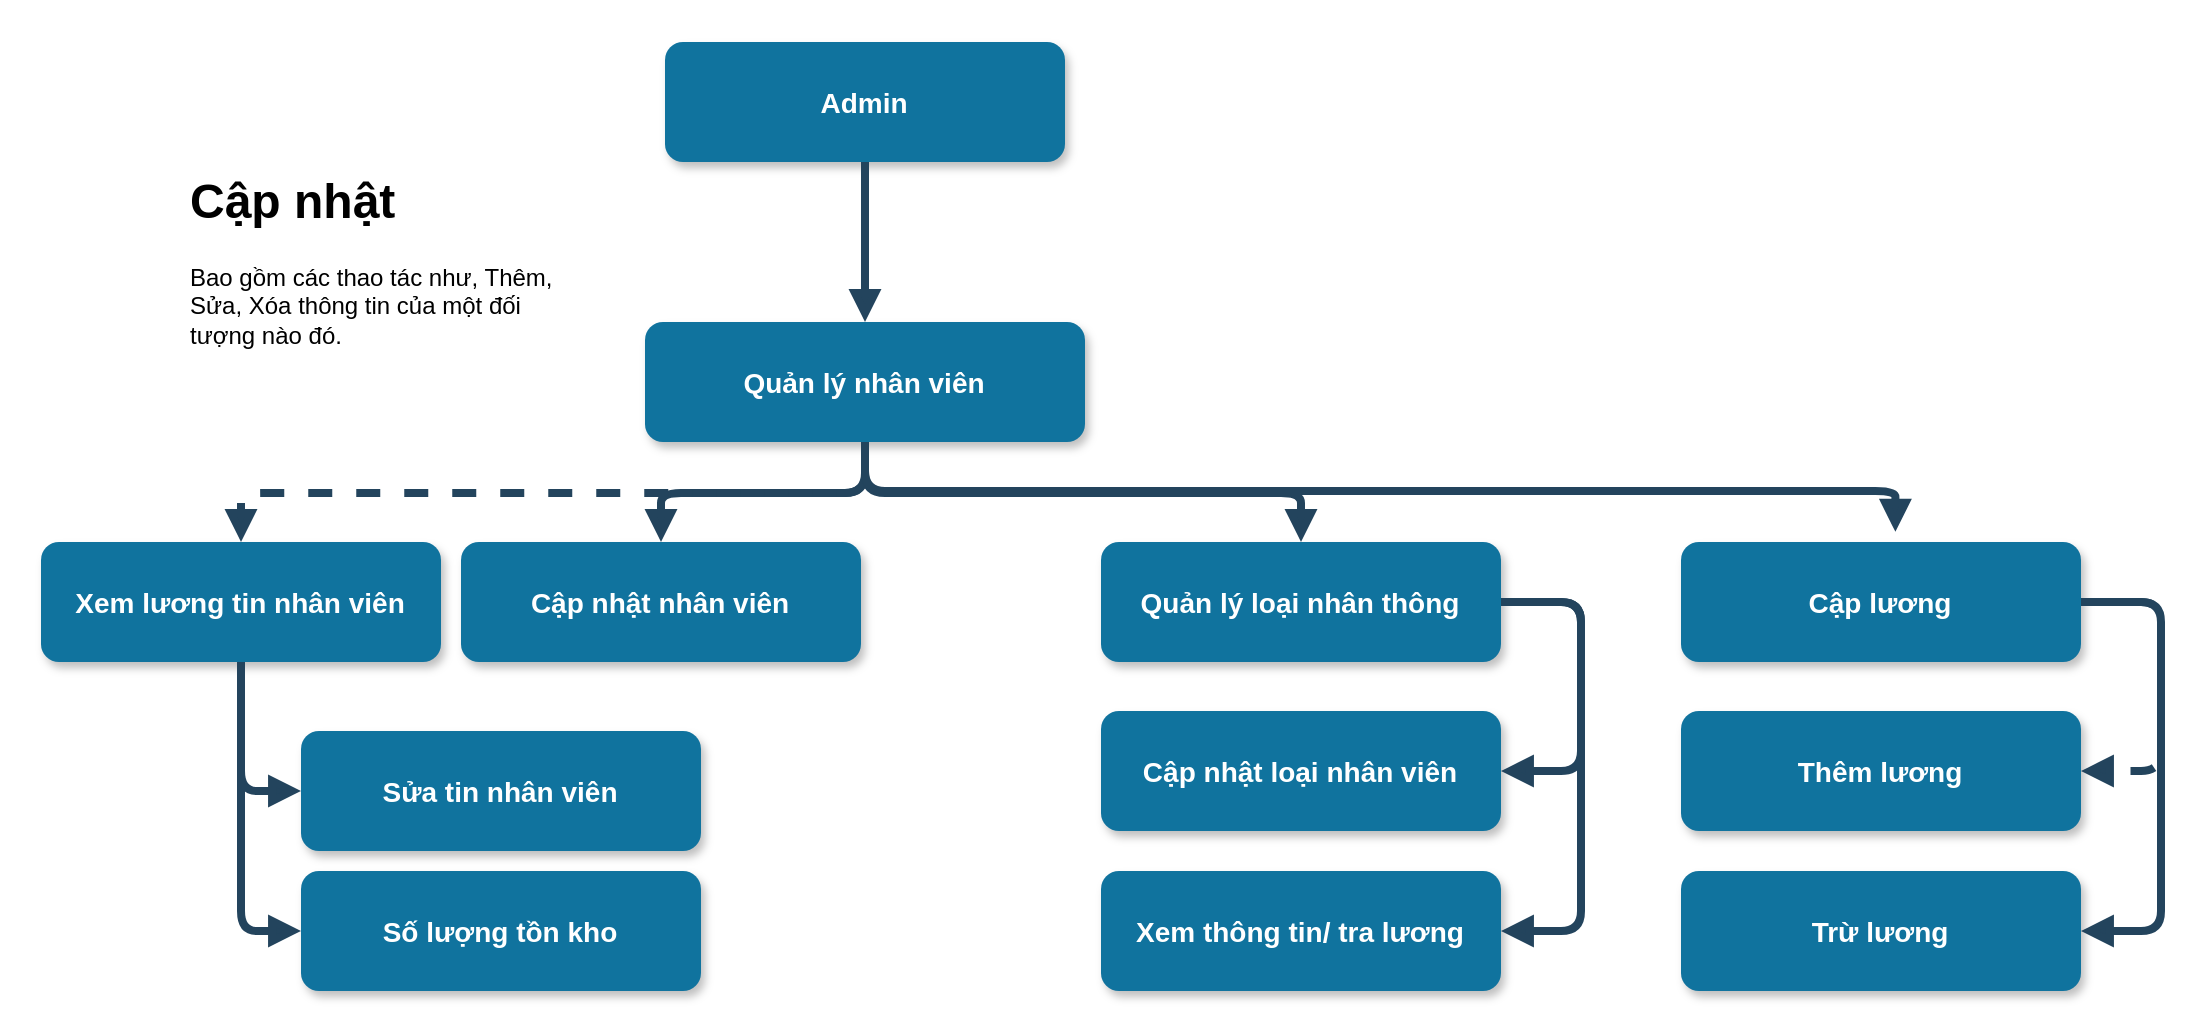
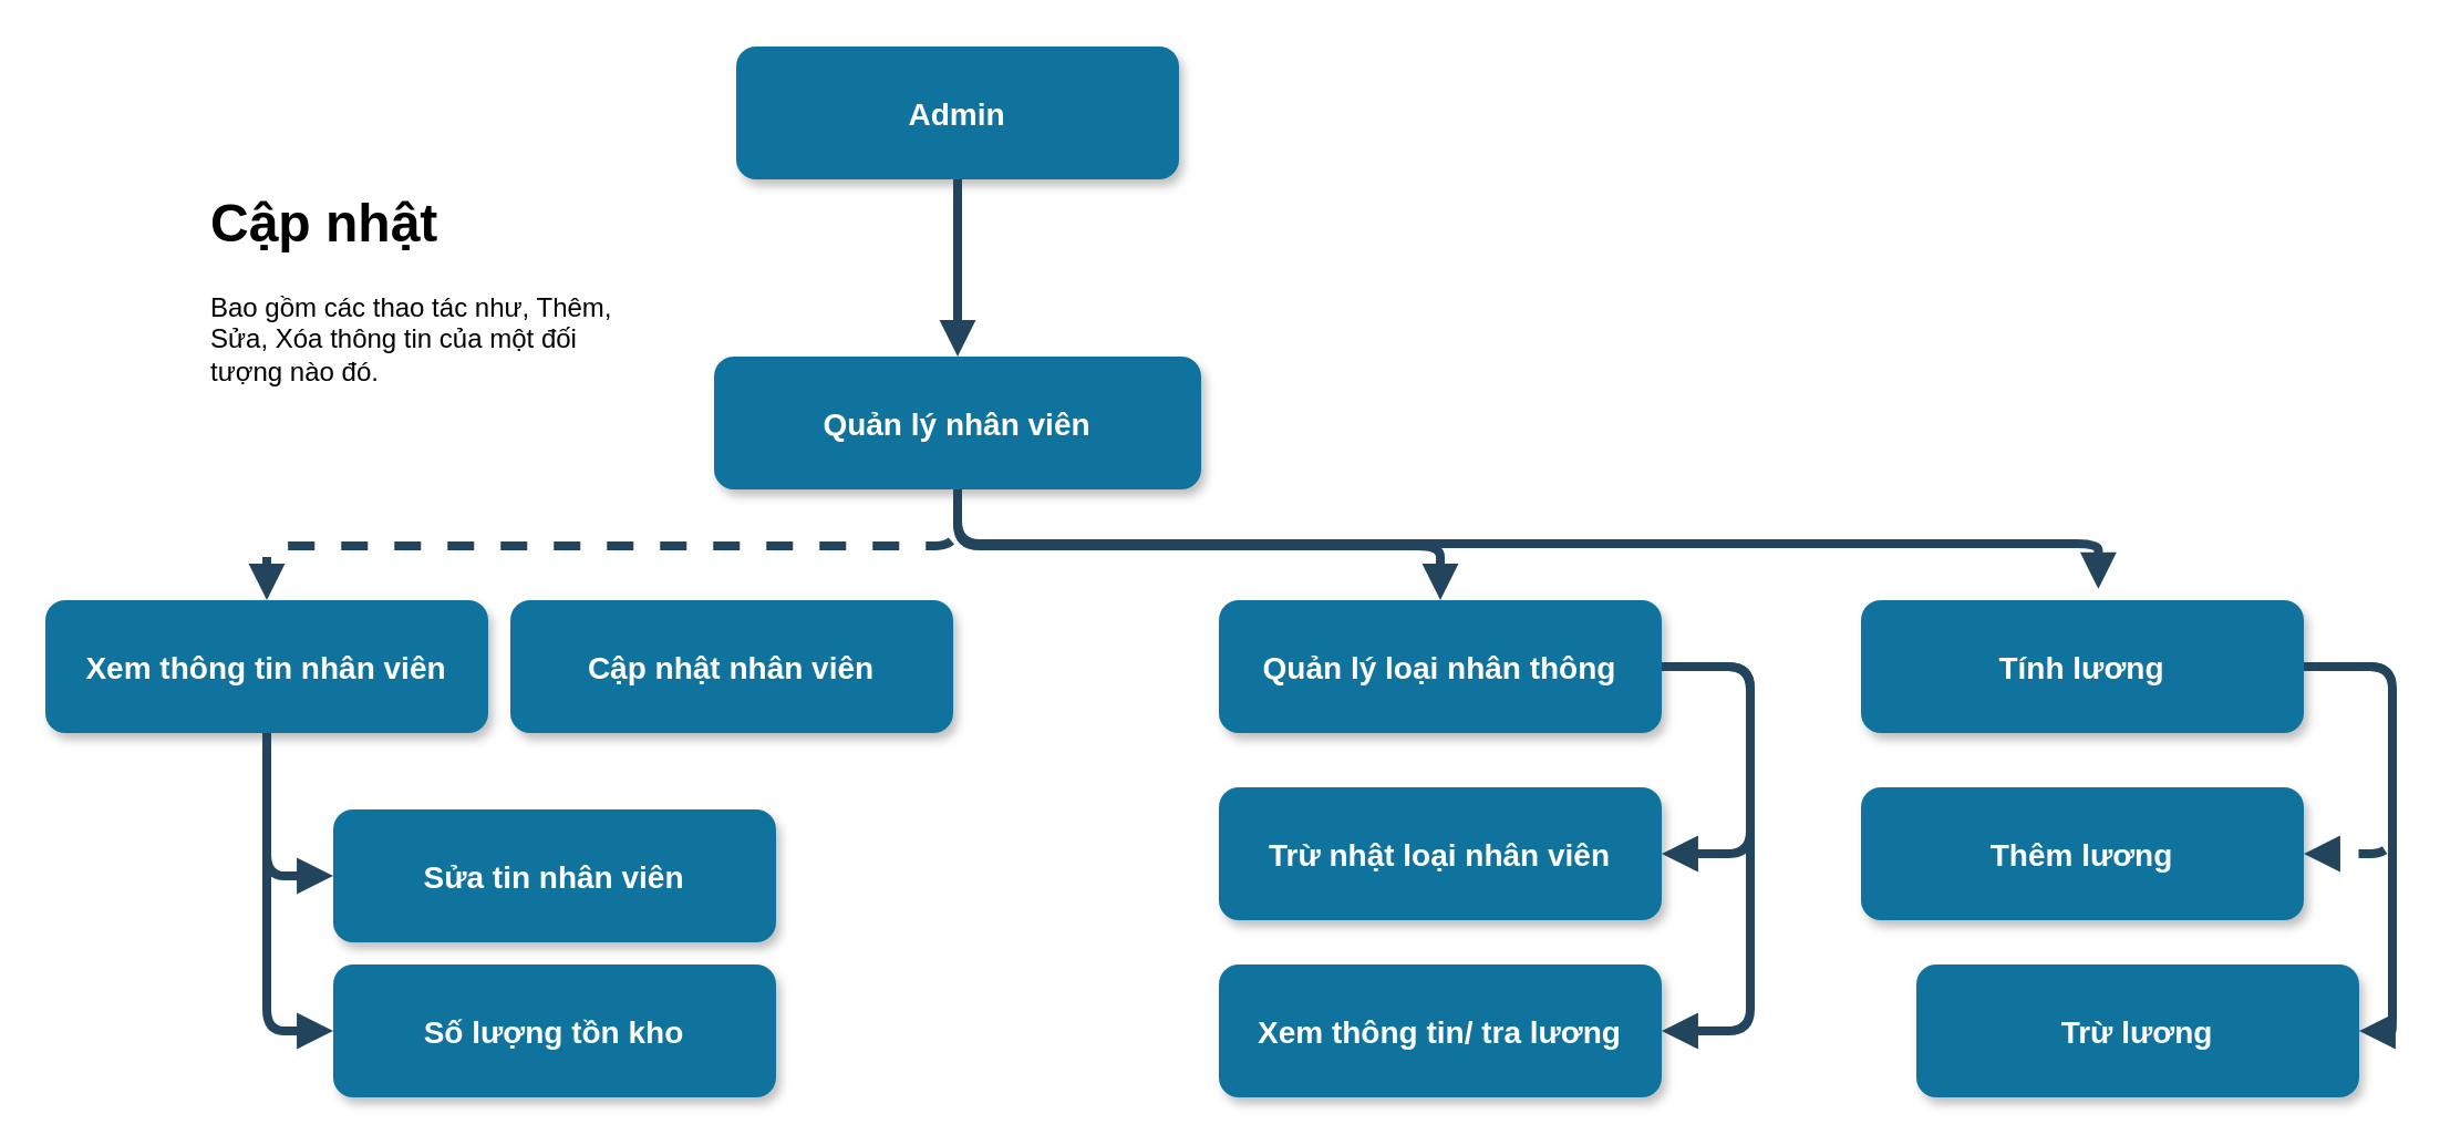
  <mxCell id="0" />
  <mxCell id="1" parent="0" />
  <mxCell id="2" value="Admin" style="rounded=1;fillColor=#10739E;strokeColor=none;shadow=1;gradientColor=none;fontStyle=1;fontColor=#FFFFFF;fontSize=14;" vertex="1" parent="1"><mxGeometry x="332" y="20.5" width="200" height="60" as="geometry" /></mxCell>
  <mxCell id="3" value="Quản lý nhân viên" style="rounded=1;fillColor=#10739E;strokeColor=none;shadow=1;gradientColor=none;fontStyle=1;fontColor=#FFFFFF;fontSize=14;" vertex="1" parent="1"><mxGeometry x="322" y="160.5" width="220" height="60" as="geometry" /></mxCell>
- <mxCell id="4" value="Xem lương tin nhân viên" style="rounded=1;fillColor=#10739E;strokeColor=none;shadow=1;gradientColor=none;fontStyle=1;fontColor=#FFFFFF;fontSize=14;" vertex="1" parent="1"><mxGeometry x="20" y="270.5" width="200" height="60" as="geometry" /></mxCell>
+ <mxCell id="4" value="Xem thông tin nhân viên" style="rounded=1;fillColor=#10739E;strokeColor=none;shadow=1;gradientColor=none;fontStyle=1;fontColor=#FFFFFF;fontSize=14;" vertex="1" parent="1"><mxGeometry x="20" y="270.5" width="200" height="60" as="geometry" /></mxCell>
  <mxCell id="5" value="Cập nhật nhân viên" style="rounded=1;fillColor=#10739E;strokeColor=none;shadow=1;gradientColor=none;fontStyle=1;fontColor=#FFFFFF;fontSize=14;" vertex="1" parent="1"><mxGeometry x="230" y="270.5" width="200" height="60" as="geometry" /></mxCell>
  <mxCell id="6" value="Quản lý loại nhân thông" style="rounded=1;fillColor=#10739E;strokeColor=none;shadow=1;gradientColor=none;fontStyle=1;fontColor=#FFFFFF;fontSize=14;" vertex="1" parent="1"><mxGeometry x="550" y="270.5" width="200" height="60" as="geometry" /></mxCell>
  <mxCell id="7" value="" style="edgeStyle=elbowEdgeStyle;elbow=vertical;strokeWidth=4;endArrow=block;endFill=1;fontStyle=1;strokeColor=#23445D;" edge="1" parent="1" source="2" target="3"><mxGeometry x="22" y="165.5" width="100" height="100" as="geometry"><mxPoint x="-318" y="80.5" as="sourcePoint" /><mxPoint x="-218" y="-19.5" as="targetPoint" /></mxGeometry></mxCell>
- <mxCell id="8" value="" style="edgeStyle=elbowEdgeStyle;elbow=vertical;strokeWidth=4;endArrow=block;endFill=1;fontStyle=1;strokeColor=#23445D;" edge="1" parent="1" source="3" target="5"><mxGeometry x="22" y="165.5" width="100" height="100" as="geometry"><mxPoint x="-318" y="80.5" as="sourcePoint" /><mxPoint x="-218" y="-19.5" as="targetPoint" /></mxGeometry></mxCell>
  <mxCell id="9" value="" style="edgeStyle=elbowEdgeStyle;elbow=vertical;strokeWidth=4;endArrow=block;endFill=1;fontStyle=1;strokeColor=#23445D;dashed=1;" edge="1" parent="1" source="3" target="4"><mxGeometry x="22" y="165.5" width="100" height="100" as="geometry"><mxPoint x="-318" y="80.5" as="sourcePoint" /><mxPoint x="-218" y="-19.5" as="targetPoint" /></mxGeometry></mxCell>
  <mxCell id="10" value="" style="edgeStyle=elbowEdgeStyle;elbow=vertical;strokeWidth=4;endArrow=block;endFill=1;fontStyle=1;strokeColor=#23445D;" edge="1" parent="1" source="3" target="6"><mxGeometry x="22" y="165.5" width="100" height="100" as="geometry"><mxPoint x="-318" y="80.5" as="sourcePoint" /><mxPoint x="-218" y="-19.5" as="targetPoint" /></mxGeometry></mxCell>
  <mxCell id="11" value="Sửa tin nhân viên" style="rounded=1;fillColor=#10739E;strokeColor=none;shadow=1;gradientColor=none;fontStyle=1;fontColor=#FFFFFF;fontSize=14;" vertex="1" parent="1"><mxGeometry x="150" y="365" width="200" height="60" as="geometry" /></mxCell>
  <mxCell id="12" value="Số lượng tồn kho" style="rounded=1;fillColor=#10739E;strokeColor=none;shadow=1;gradientColor=none;fontStyle=1;fontColor=#FFFFFF;fontSize=14;" vertex="1" parent="1"><mxGeometry x="150" y="435" width="200" height="60" as="geometry" /></mxCell>
- <mxCell id="13" value="Cập nhật loại nhân viên" style="rounded=1;fillColor=#10739E;strokeColor=none;shadow=1;gradientColor=none;fontStyle=1;fontColor=#FFFFFF;fontSize=14;" vertex="1" parent="1"><mxGeometry x="550" y="355" width="200" height="60" as="geometry" /></mxCell>
+ <mxCell id="13" value="Trừ nhật loại nhân viên" style="rounded=1;fillColor=#10739E;strokeColor=none;shadow=1;gradientColor=none;fontStyle=1;fontColor=#FFFFFF;fontSize=14;" vertex="1" parent="1"><mxGeometry x="550" y="355" width="200" height="60" as="geometry" /></mxCell>
  <mxCell id="14" value="Xem thông tin/ tra lương" style="rounded=1;fillColor=#10739E;strokeColor=none;shadow=1;gradientColor=none;fontStyle=1;fontColor=#FFFFFF;fontSize=14;" vertex="1" parent="1"><mxGeometry x="550" y="435" width="200" height="60" as="geometry" /></mxCell>
  <mxCell id="15" value="" style="edgeStyle=elbowEdgeStyle;elbow=vertical;strokeWidth=4;endArrow=block;endFill=1;fontStyle=1;strokeColor=#23445D;exitX=1;exitY=0.5;exitDx=0;exitDy=0;entryX=1;entryY=0.5;entryDx=0;entryDy=0;" edge="1" parent="1" source="6" target="13"><mxGeometry x="22" y="165.5" width="100" height="100" as="geometry"><mxPoint x="442" y="231" as="sourcePoint" /><mxPoint x="660" y="281" as="targetPoint" /><Array as="points"><mxPoint x="790" y="345" /></Array></mxGeometry></mxCell>
  <mxCell id="16" value="" style="edgeStyle=elbowEdgeStyle;elbow=vertical;strokeWidth=4;endArrow=block;endFill=1;fontStyle=1;strokeColor=#23445D;exitX=1;exitY=0.5;exitDx=0;exitDy=0;entryX=1;entryY=0.5;entryDx=0;entryDy=0;" edge="1" parent="1" source="6" target="14"><mxGeometry x="22" y="165.5" width="100" height="100" as="geometry"><mxPoint x="760" y="311" as="sourcePoint" /><mxPoint x="760" y="395" as="targetPoint" /><Array as="points"><mxPoint x="790" y="385" /></Array></mxGeometry></mxCell>
  <mxCell id="17" value="&lt;h1&gt;Cập nhật&lt;/h1&gt;&lt;p&gt;Bao gồm các thao tác như, Thêm, Sửa, Xóa thông tin của một đối tượng nào đó.&lt;/p&gt;" style="text;html=1;strokeColor=none;fillColor=none;spacing=5;spacingTop=-20;whiteSpace=wrap;overflow=hidden;rounded=0;" vertex="1" parent="1"><mxGeometry x="90" y="80.5" width="190" height="120" as="geometry" /></mxCell>
  <mxCell id="18" value="" style="edgeStyle=elbowEdgeStyle;elbow=vertical;strokeWidth=4;endArrow=block;endFill=1;fontStyle=1;strokeColor=#23445D;exitX=0.5;exitY=1;exitDx=0;exitDy=0;entryX=0;entryY=0.5;entryDx=0;entryDy=0;" edge="1" parent="1" source="4" target="11"><mxGeometry x="22" y="165.5" width="100" height="100" as="geometry"><mxPoint x="442" y="231" as="sourcePoint" /><mxPoint x="130" y="281" as="targetPoint" /><Array as="points"><mxPoint x="130" y="395" /></Array></mxGeometry></mxCell>
  <mxCell id="19" value="" style="edgeStyle=elbowEdgeStyle;elbow=vertical;strokeWidth=4;endArrow=block;endFill=1;fontStyle=1;strokeColor=#23445D;exitX=0.5;exitY=1;exitDx=0;exitDy=0;entryX=0;entryY=0.5;entryDx=0;entryDy=0;" edge="1" parent="1" source="4" target="12"><mxGeometry x="22" y="165.5" width="100" height="100" as="geometry"><mxPoint x="130" y="341" as="sourcePoint" /><mxPoint x="160" y="405" as="targetPoint" /><Array as="points"><mxPoint x="130" y="465" /></Array></mxGeometry></mxCell>
- <mxCell id="20" value="Cập lương" style="rounded=1;fillColor=#10739E;strokeColor=none;shadow=1;gradientColor=none;fontStyle=1;fontColor=#FFFFFF;fontSize=14;" vertex="1" parent="1"><mxGeometry x="840" y="270.5" width="200" height="60" as="geometry" /></mxCell>
+ <mxCell id="20" value="Tính lương" style="rounded=1;fillColor=#10739E;strokeColor=none;shadow=1;gradientColor=none;fontStyle=1;fontColor=#FFFFFF;fontSize=14;" vertex="1" parent="1"><mxGeometry x="840" y="270.5" width="200" height="60" as="geometry" /></mxCell>
  <mxCell id="21" value="" style="edgeStyle=elbowEdgeStyle;elbow=vertical;strokeWidth=4;endArrow=block;endFill=1;fontStyle=1;strokeColor=#23445D;exitX=0.5;exitY=1;exitDx=0;exitDy=0;entryX=0.536;entryY=-0.085;entryDx=0;entryDy=0;entryPerimeter=0;" edge="1" parent="1" source="3" target="20"><mxGeometry x="22" y="165.5" width="100" height="100" as="geometry"><mxPoint x="442" y="231" as="sourcePoint" /><mxPoint x="660" y="281" as="targetPoint" /><Array as="points"><mxPoint x="690" y="245" /></Array></mxGeometry></mxCell>
  <mxCell id="22" value="Thêm lương" style="rounded=1;fillColor=#10739E;strokeColor=none;shadow=1;gradientColor=none;fontStyle=1;fontColor=#FFFFFF;fontSize=14;" vertex="1" parent="1"><mxGeometry x="840" y="355" width="200" height="60" as="geometry" /></mxCell>
- <mxCell id="23" value="Trừ lương" style="rounded=1;fillColor=#10739E;strokeColor=none;shadow=1;gradientColor=none;fontStyle=1;fontColor=#FFFFFF;fontSize=14;" vertex="1" parent="1"><mxGeometry x="840" y="435" width="200" height="60" as="geometry" /></mxCell>
+ <mxCell id="23" value="Trừ lương" style="rounded=1;fillColor=#10739E;strokeColor=none;shadow=1;gradientColor=none;fontStyle=1;fontColor=#FFFFFF;fontSize=14;" vertex="1" parent="1"><mxGeometry x="865" y="435" width="200" height="60" as="geometry" /></mxCell>
  <mxCell id="24" value="" style="edgeStyle=elbowEdgeStyle;elbow=vertical;strokeWidth=4;endArrow=block;endFill=1;fontStyle=1;strokeColor=#23445D;exitX=1;exitY=0.5;exitDx=0;exitDy=0;entryX=1;entryY=0.5;entryDx=0;entryDy=0;dashed=1;" edge="1" parent="1" source="20" target="22"><mxGeometry x="22" y="165.5" width="100" height="100" as="geometry"><mxPoint x="760" y="310" as="sourcePoint" /><mxPoint x="1130" y="355" as="targetPoint" /><Array as="points"><mxPoint x="1080" y="345" /></Array></mxGeometry></mxCell>
  <mxCell id="25" value="" style="edgeStyle=elbowEdgeStyle;elbow=vertical;strokeWidth=4;endArrow=block;endFill=1;fontStyle=1;strokeColor=#23445D;exitX=1;exitY=0.5;exitDx=0;exitDy=0;entryX=1;entryY=0.5;entryDx=0;entryDy=0;" edge="1" parent="1" source="20" target="23"><mxGeometry x="22" y="165.5" width="100" height="100" as="geometry"><mxPoint x="1050" y="310" as="sourcePoint" /><mxPoint x="1050" y="395" as="targetPoint" /><Array as="points"><mxPoint x="1080" y="385" /></Array></mxGeometry></mxCell>
